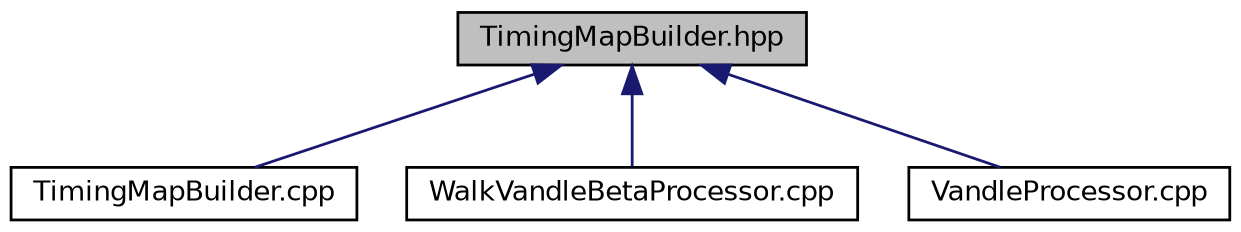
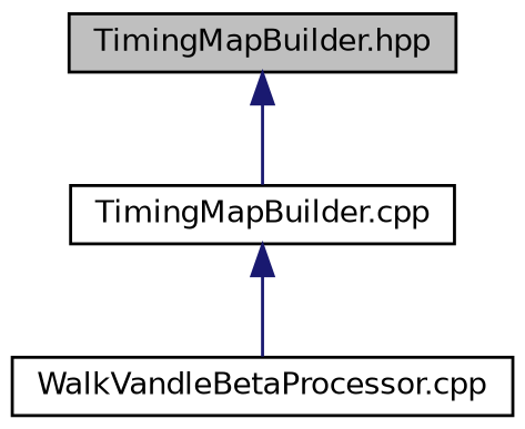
  digraph {
    node [color=black fillcolor=white fontname=Helvetica fontsize=10 shape=record style=filled]
    edge [color=midnightblue dir=back fontname=Helvetica fontsize=10 labelfontname=Helvetica labelfontsize=10 style=solid]
    n1 [fillcolor=grey75 fontcolor=black height=0.2 label="TimingMapBuilder.hpp" width=0.4]
    n2 [height=0.2 label="TimingMapBuilder.cpp" width=0.4]
    n3 [height=0.2 label="WalkVandleBetaProcessor.cpp" width=0.4]
-   n4 [height=0.2 label="VandleProcessor.cpp" width=0.4]
    n1 -> n2
-   n1 -> n3
-   n1 -> n4
+   n2 -> n3
  }
